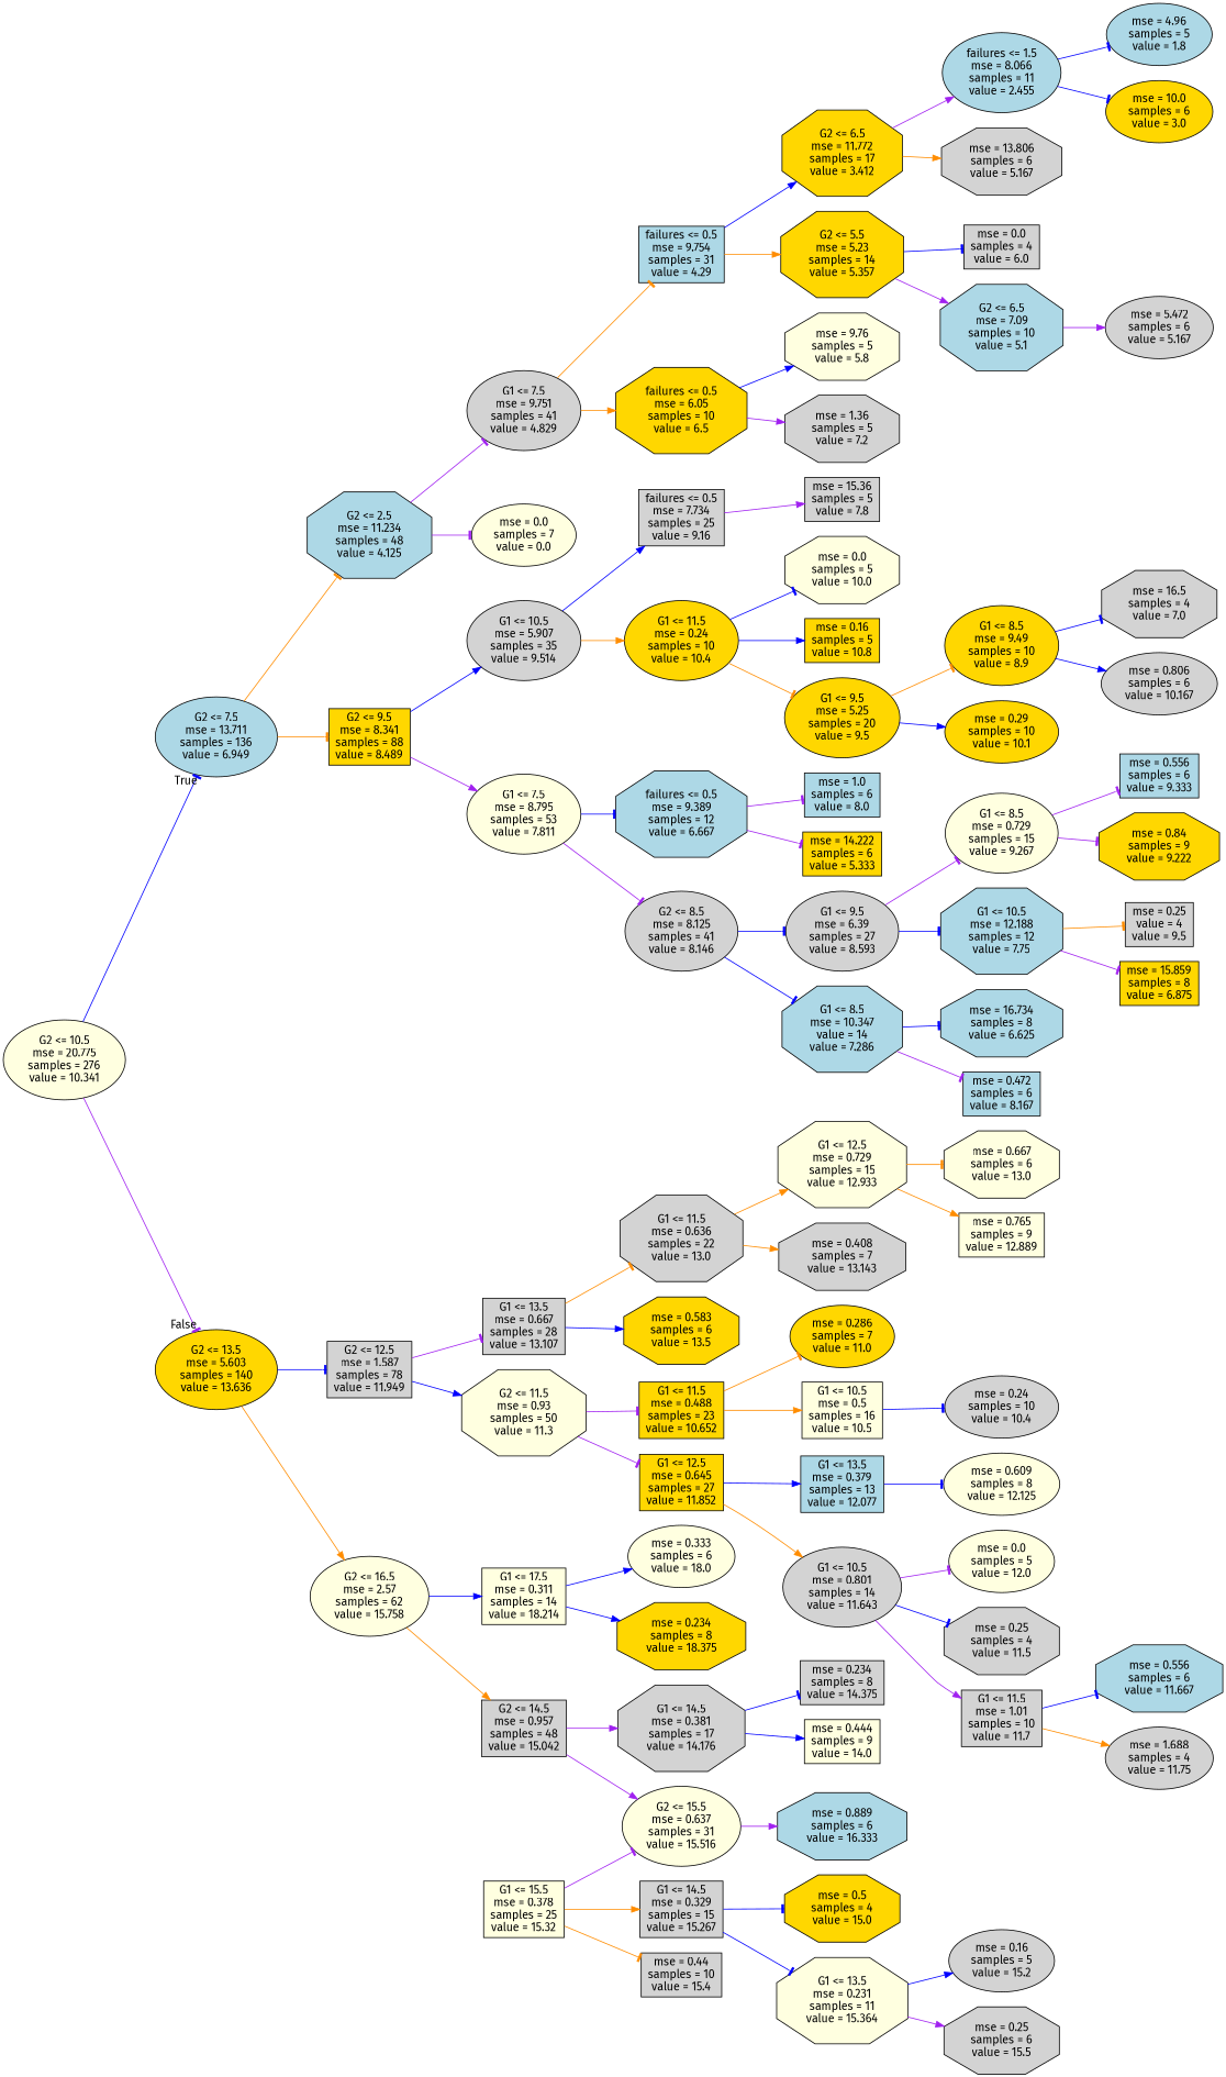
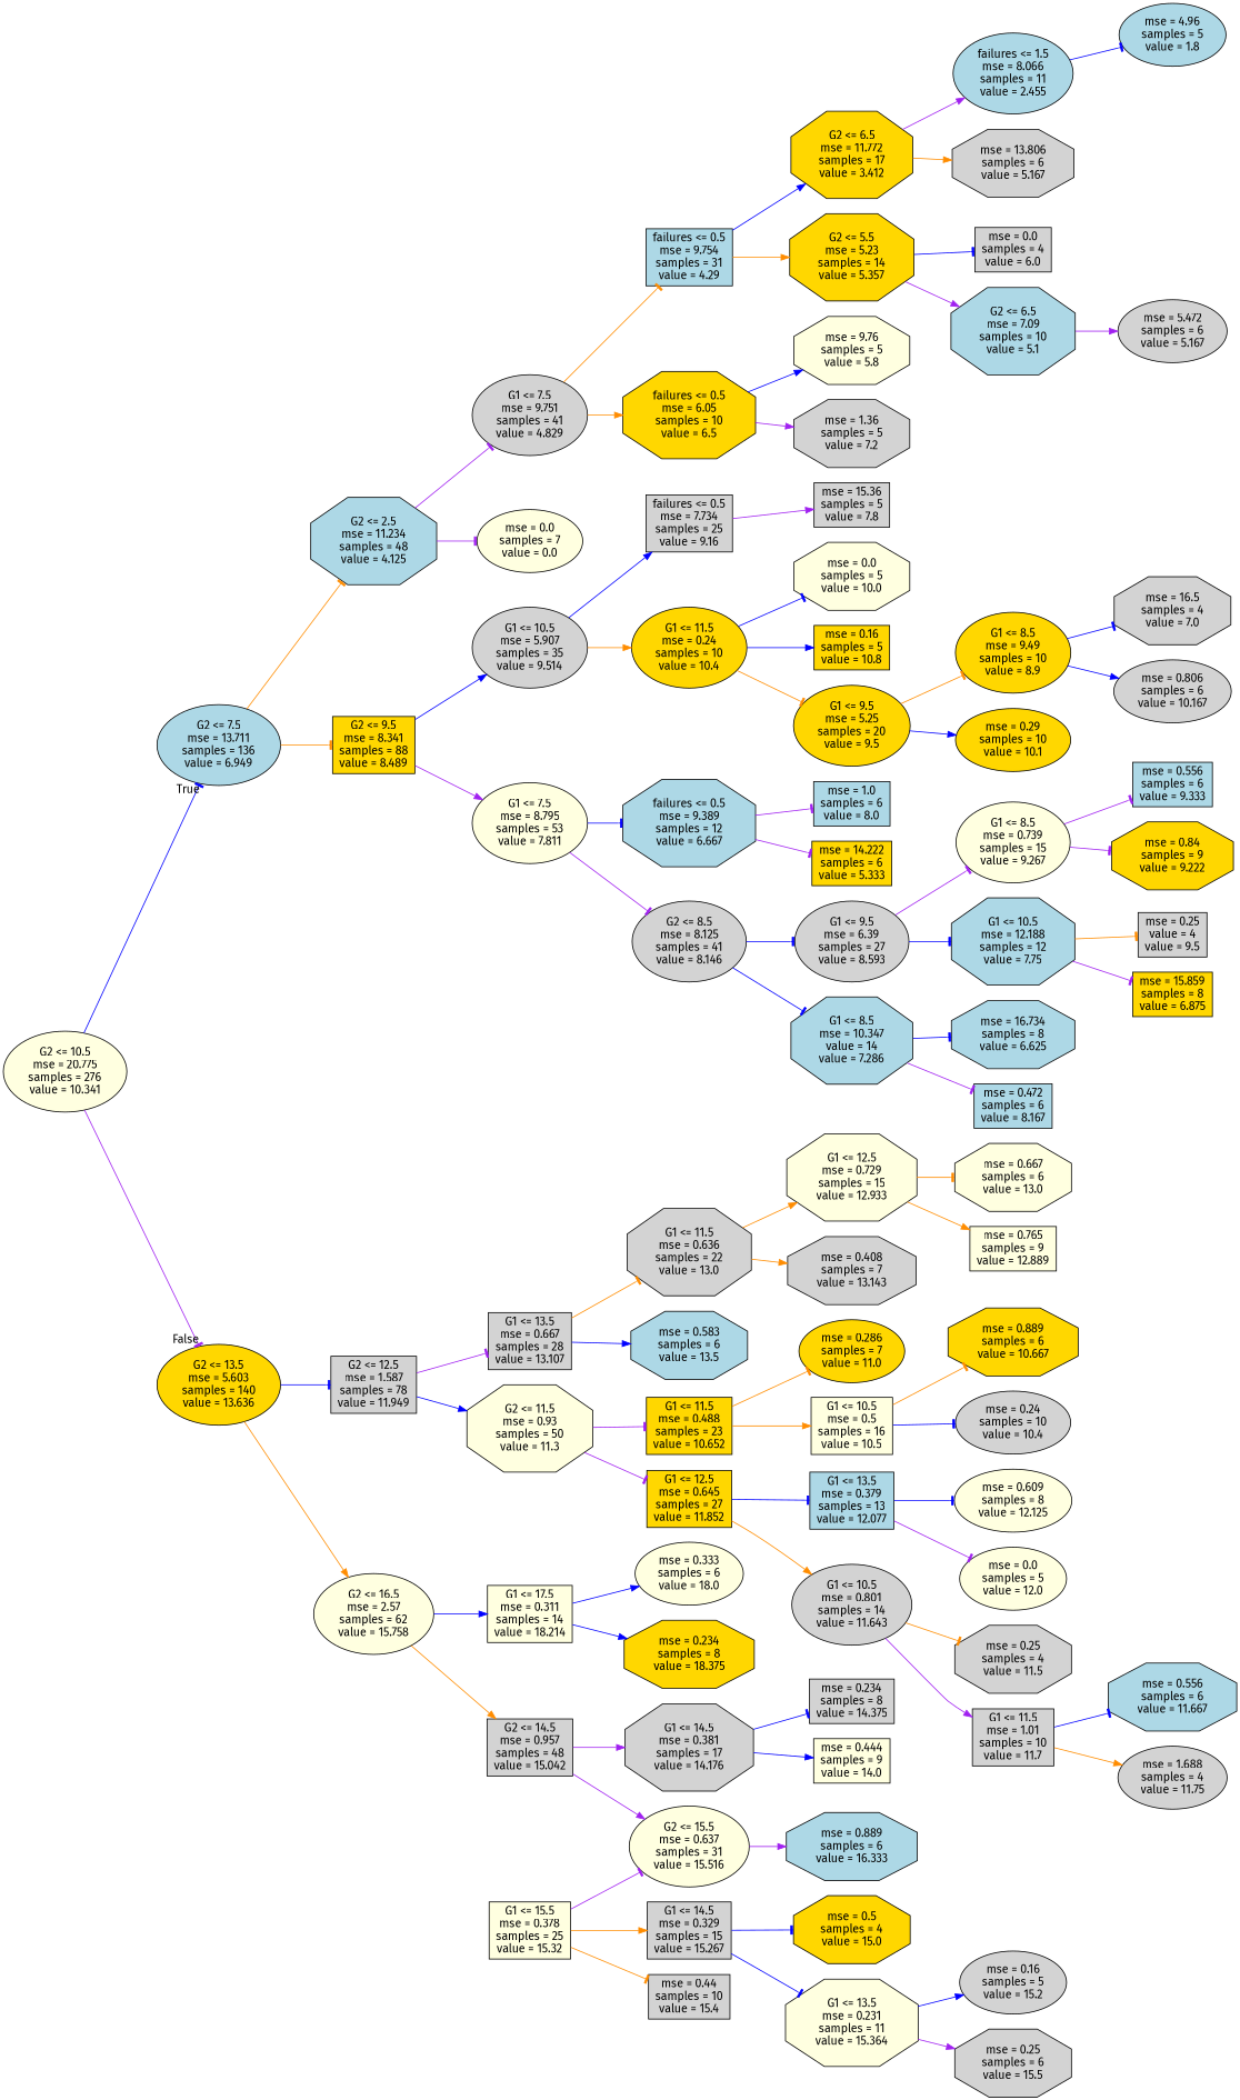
  digraph {
    fontname="Fira Sans"
    rankdir=LR
    node [color=black fillcolor=lightgrey fontname="Fira Sans" shape=octagon style=filled]
    edge [arrowhead=tee color=blue fontname="Fira Sans"]
    n1 [fillcolor=lightyellow label="G2 <= 10.5\nmse = 20.775\nsamples = 276\nvalue = 10.341" shape=ellipse]
    n2 [fillcolor=lightblue label="G2 <= 7.5\nmse = 13.711\nsamples = 136\nvalue = 6.949" shape=ellipse]
    n3 [fillcolor=gold label="G2 <= 13.5\nmse = 5.603\nsamples = 140\nvalue = 13.636" shape=ellipse]
    n4 [fillcolor=lightblue label="G2 <= 2.5\nmse = 11.234\nsamples = 48\nvalue = 4.125"]
    n5 [fillcolor=gold label="G2 <= 9.5\nmse = 8.341\nsamples = 88\nvalue = 8.489" shape=box]
    n6 [label="G2 <= 12.5\nmse = 1.587\nsamples = 78\nvalue = 11.949" shape=box]
    n7 [fillcolor=lightyellow label="G2 <= 16.5\nmse = 2.57\nsamples = 62\nvalue = 15.758" shape=ellipse]
    n8 [fillcolor=lightyellow label="mse = 0.0\nsamples = 7\nvalue = 0.0" shape=ellipse]
    n9 [label="G1 <= 7.5\nmse = 9.751\nsamples = 41\nvalue = 4.829" shape=ellipse]
    n10 [fillcolor=lightyellow label="G1 <= 7.5\nmse = 8.795\nsamples = 53\nvalue = 7.811" shape=ellipse]
    n11 [label="G1 <= 10.5\nmse = 5.907\nsamples = 35\nvalue = 9.514" shape=ellipse]
    n12 [fillcolor=lightblue label="failures <= 0.5\nmse = 9.754\nsamples = 31\nvalue = 4.29" shape=box]
    n13 [fillcolor=gold label="failures <= 0.5\nmse = 6.05\nsamples = 10\nvalue = 6.5"]
    n14 [fillcolor=gold label="G2 <= 5.5\nmse = 5.23\nsamples = 14\nvalue = 5.357"]
    n15 [fillcolor=gold label="G2 <= 6.5\nmse = 11.772\nsamples = 17\nvalue = 3.412"]
    n16 [label="mse = 1.36\nsamples = 5\nvalue = 7.2"]
    n17 [fillcolor=lightyellow label="mse = 9.76\nsamples = 5\nvalue = 5.8"]
    n18 [label="mse = 0.0\nsamples = 4\nvalue = 6.0" shape=box]
    n19 [fillcolor=lightblue label="G2 <= 6.5\nmse = 7.09\nsamples = 10\nvalue = 5.1"]
    n20 [fillcolor=lightblue label="failures <= 1.5\nmse = 8.066\nsamples = 11\nvalue = 2.455" shape=ellipse]
    n21 [label="mse = 13.806\nsamples = 6\nvalue = 5.167"]
    n22 [label="mse = 5.472\nsamples = 6\nvalue = 5.167" shape=ellipse]
-   n23 [fillcolor=gold label="mse = 10.0\nsamples = 6\nvalue = 3.0" shape=ellipse]
    n24 [fillcolor=lightblue label="mse = 4.96\nsamples = 5\nvalue = 1.8" shape=ellipse]
    n25 [fillcolor=lightblue label="failures <= 0.5\nmse = 9.389\nsamples = 12\nvalue = 6.667"]
    n26 [label="G2 <= 8.5\nmse = 8.125\nsamples = 41\nvalue = 8.146" shape=ellipse]
    n27 [label="failures <= 0.5\nmse = 7.734\nsamples = 25\nvalue = 9.16" shape=box]
    n28 [fillcolor=gold label="G1 <= 11.5\nmse = 0.24\nsamples = 10\nvalue = 10.4" shape=ellipse]
    n29 [fillcolor=gold label="mse = 14.222\nsamples = 6\nvalue = 5.333" shape=box]
    n30 [fillcolor=lightblue label="mse = 1.0\nsamples = 6\nvalue = 8.0" shape=box]
    n31 [fillcolor=lightblue label="G1 <= 8.5\nmse = 10.347\nvalue = 14\nvalue = 7.286"]
    n32 [label="G1 <= 9.5\nmse = 6.39\nsamples = 27\nvalue = 8.593" shape=ellipse]
    n33 [fillcolor=lightblue label="mse = 16.734\nsamples = 8\nvalue = 6.625"]
    n34 [fillcolor=lightblue label="mse = 0.472\nsamples = 6\nvalue = 8.167" shape=box]
-   n35 [fillcolor=lightyellow label="G1 <= 8.5\nmse = 0.729\nsamples = 15\nvalue = 9.267" shape=ellipse]
+   n35 [fillcolor=lightyellow label="G1 <= 8.5\nmse = 0.739\nsamples = 15\nvalue = 9.267" shape=ellipse]
    n36 [fillcolor=lightblue label="G1 <= 10.5\nmse = 12.188\nsamples = 12\nvalue = 7.75"]
    n37 [fillcolor=gold label="mse = 0.84\nsamples = 9\nvalue = 9.222"]
    n38 [fillcolor=lightblue label="mse = 0.556\nsamples = 6\nvalue = 9.333" shape=box]
    n39 [fillcolor=gold label="mse = 15.859\nsamples = 8\nvalue = 6.875" shape=box]
    n40 [label="mse = 0.25\nvalue = 4\nvalue = 9.5" shape=box]
    n41 [label="mse = 15.36\nsamples = 5\nvalue = 7.8" shape=box]
    n42 [fillcolor=gold label="G1 <= 9.5\nmse = 5.25\nsamples = 20\nvalue = 9.5" shape=ellipse]
    n43 [fillcolor=lightyellow label="mse = 0.0\nsamples = 5\nvalue = 10.0"]
    n44 [fillcolor=gold label="mse = 0.16\nsamples = 5\nvalue = 10.8" shape=box]
    n45 [fillcolor=gold label="G1 <= 8.5\nmse = 9.49\nsamples = 10\nvalue = 8.9" shape=ellipse]
    n46 [fillcolor=gold label="mse = 0.29\nsamples = 10\nvalue = 10.1" shape=ellipse]
    n47 [label="mse = 0.806\nsamples = 6\nvalue = 10.167" shape=ellipse]
    n48 [label="mse = 16.5\nsamples = 4\nvalue = 7.0"]
    n49 [fillcolor=lightyellow label="G2 <= 11.5\nmse = 0.93\nsamples = 50\nvalue = 11.3"]
    n50 [label="G1 <= 13.5\nmse = 0.667\nsamples = 28\nvalue = 13.107" shape=box]
    n51 [label="G2 <= 14.5\nmse = 0.957\nsamples = 48\nvalue = 15.042" shape=box]
    n52 [fillcolor=lightyellow label="G1 <= 17.5\nmse = 0.311\nsamples = 14\nvalue = 18.214" shape=box]
    n53 [fillcolor=gold label="G1 <= 11.5\nmse = 0.488\nsamples = 23\nvalue = 10.652" shape=box]
    n54 [fillcolor=gold label="G1 <= 12.5\nmse = 0.645\nsamples = 27\nvalue = 11.852" shape=box]
    n55 [label="G1 <= 11.5\nmse = 0.636\nsamples = 22\nvalue = 13.0"]
-   n56 [fillcolor=gold label="mse = 0.583\nsamples = 6\nvalue = 13.5"]
+   n56 [fillcolor=lightblue label="mse = 0.583\nsamples = 6\nvalue = 13.5"]
    n57 [fillcolor=lightyellow label="G1 <= 10.5\nmse = 0.5\nsamples = 16\nvalue = 10.5" shape=box]
    n58 [fillcolor=gold label="mse = 0.286\nsamples = 7\nvalue = 11.0" shape=ellipse]
    n59 [label="G1 <= 10.5\nmse = 0.801\nsamples = 14\nvalue = 11.643" shape=ellipse]
    n60 [fillcolor=lightblue label="G1 <= 13.5\nmse = 0.379\nsamples = 13\nvalue = 12.077" shape=box]
+   n61 [fillcolor=gold label="mse = 0.889\nsamples = 6\nvalue = 10.667"]
    n62 [label="mse = 0.24\nsamples = 10\nvalue = 10.4" shape=ellipse]
    n63 [label="mse = 0.25\nsamples = 4\nvalue = 11.5"]
    n64 [label="G1 <= 11.5\nmse = 1.01\nsamples = 10\nvalue = 11.7" shape=box]
    n65 [fillcolor=lightyellow label="mse = 0.0\nsamples = 5\nvalue = 12.0" shape=ellipse]
    n66 [fillcolor=lightyellow label="mse = 0.609\nsamples = 8\nvalue = 12.125" shape=ellipse]
    n67 [label="mse = 1.688\nsamples = 4\nvalue = 11.75" shape=ellipse]
    n68 [fillcolor=lightblue label="mse = 0.556\nsamples = 6\nvalue = 11.667"]
    n69 [label="mse = 0.408\nsamples = 7\nvalue = 13.143"]
    n70 [fillcolor=lightyellow label="G1 <= 12.5\nmse = 0.729\nsamples = 15\nvalue = 12.933"]
    n71 [fillcolor=lightyellow label="mse = 0.667\nsamples = 6\nvalue = 13.0"]
    n72 [fillcolor=lightyellow label="mse = 0.765\nsamples = 9\nvalue = 12.889" shape=box]
    n73 [label="G1 <= 14.5\nmse = 0.381\nsamples = 17\nvalue = 14.176"]
    n74 [fillcolor=lightyellow label="G2 <= 15.5\nmse = 0.637\nsamples = 31\nvalue = 15.516" shape=ellipse]
    n75 [fillcolor=lightyellow label="mse = 0.333\nsamples = 6\nvalue = 18.0" shape=ellipse]
    n76 [fillcolor=gold label="mse = 0.234\nsamples = 8\nvalue = 18.375"]
    n77 [fillcolor=lightyellow label="mse = 0.444\nsamples = 9\nvalue = 14.0" shape=box]
    n78 [label="mse = 0.234\nsamples = 8\nvalue = 14.375" shape=box]
    n79 [fillcolor=lightblue label="mse = 0.889\nsamples = 6\nvalue = 16.333"]
    n80 [fillcolor=lightyellow label="G1 <= 15.5\nmse = 0.378\nsamples = 25\nvalue = 15.32" shape=box]
    n81 [label="G1 <= 14.5\nmse = 0.329\nsamples = 15\nvalue = 15.267" shape=box]
    n82 [label="mse = 0.44\nsamples = 10\nvalue = 15.4" shape=box]
    n83 [fillcolor=lightyellow label="G1 <= 13.5\nmse = 0.231\nsamples = 11\nvalue = 15.364"]
    n84 [fillcolor=gold label="mse = 0.5\nsamples = 4\nvalue = 15.0"]
    n85 [label="mse = 0.16\nsamples = 5\nvalue = 15.2" shape=ellipse]
    n86 [label="mse = 0.25\nsamples = 6\nvalue = 15.5"]
    n1 -> n2 [headlabel=True labelangle=45 labeldistance=2.5]
    n1 -> n3 [color=purple headlabel=False labelangle=-45 labeldistance=2.5]
    n2 -> n4 [color=darkorange]
    n2 -> n5 [color=darkorange]
    n3 -> n6
    n3 -> n7 [arrowhead=normal color=darkorange]
    n4 -> n8 [color=purple]
    n4 -> n9 [color=purple]
    n5 -> n10 [arrowhead=normal color=purple]
    n5 -> n11 [arrowhead=normal]
    n6 -> n49 [arrowhead=normal]
    n6 -> n50 [color=purple]
    n7 -> n51 [arrowhead=normal color=darkorange]
    n7 -> n52 [arrowhead=normal]
    n9 -> n12 [color=darkorange]
    n9 -> n13 [arrowhead=normal color=darkorange]
    n10 -> n25
    n10 -> n26 [color=purple]
    n11 -> n27 [arrowhead=normal]
    n11 -> n28 [arrowhead=normal color=darkorange]
    n12 -> n14 [arrowhead=normal color=darkorange]
    n12 -> n15 [arrowhead=normal]
    n13 -> n16 [arrowhead=normal color=purple]
    n13 -> n17 [arrowhead=normal]
    n14 -> n18
    n14 -> n19 [arrowhead=normal color=purple]
    n15 -> n20 [arrowhead=normal color=purple]
    n15 -> n21 [arrowhead=normal color=darkorange]
    n19 -> n22 [arrowhead=normal color=purple]
-   n20 -> n23
    n20 -> n24
    n25 -> n29 [color=purple]
    n25 -> n30 [color=purple]
    n26 -> n31
    n26 -> n32
    n27 -> n41 [arrowhead=normal color=purple]
    n28 -> n42 [color=darkorange]
    n28 -> n43
    n28 -> n44 [arrowhead=normal]
    n31 -> n33
    n31 -> n34 [color=purple]
    n32 -> n35 [color=purple]
    n32 -> n36
    n35 -> n37 [color=purple]
    n35 -> n38 [color=purple]
    n36 -> n39 [color=purple]
    n36 -> n40 [color=darkorange]
    n42 -> n45 [color=darkorange]
    n42 -> n46 [arrowhead=normal]
    n45 -> n47 [arrowhead=normal]
    n45 -> n48
    n49 -> n53 [color=purple]
    n49 -> n54 [color=purple]
    n50 -> n55 [color=darkorange]
    n50 -> n56 [arrowhead=normal]
    n51 -> n73 [arrowhead=normal color=purple]
    n51 -> n74 [arrowhead=normal color=purple]
    n52 -> n75 [arrowhead=normal]
    n52 -> n76 [arrowhead=normal]
    n53 -> n57 [arrowhead=normal color=darkorange]
    n53 -> n58 [color=darkorange]
    n54 -> n59 [arrowhead=normal color=darkorange]
-   n54 -> n60 [arrowhead=normal]
+   n54 -> n60
    n55 -> n69 [arrowhead=normal color=darkorange]
    n55 -> n70 [arrowhead=normal color=darkorange]
+   n57 -> n61 [color=darkorange]
    n57 -> n62
-   n59 -> n63
+   n59 -> n63 [color=darkorange]
    n59 -> n64 [arrowhead=normal color=purple]
-   n59 -> n65 [color=purple]
+   n60 -> n65 [color=purple]
    n60 -> n66
    n64 -> n67 [arrowhead=normal color=darkorange]
    n64 -> n68
    n70 -> n71 [color=darkorange]
    n70 -> n72 [arrowhead=normal color=darkorange]
    n73 -> n77 [arrowhead=normal]
    n73 -> n78
    n74 -> n79 [arrowhead=normal color=purple]
    n80 -> n74 [color=purple]
    n80 -> n81 [arrowhead=normal color=darkorange]
    n80 -> n82 [color=darkorange]
    n81 -> n83
    n81 -> n84
    n83 -> n85 [arrowhead=normal]
    n83 -> n86 [arrowhead=normal color=purple]
  }
